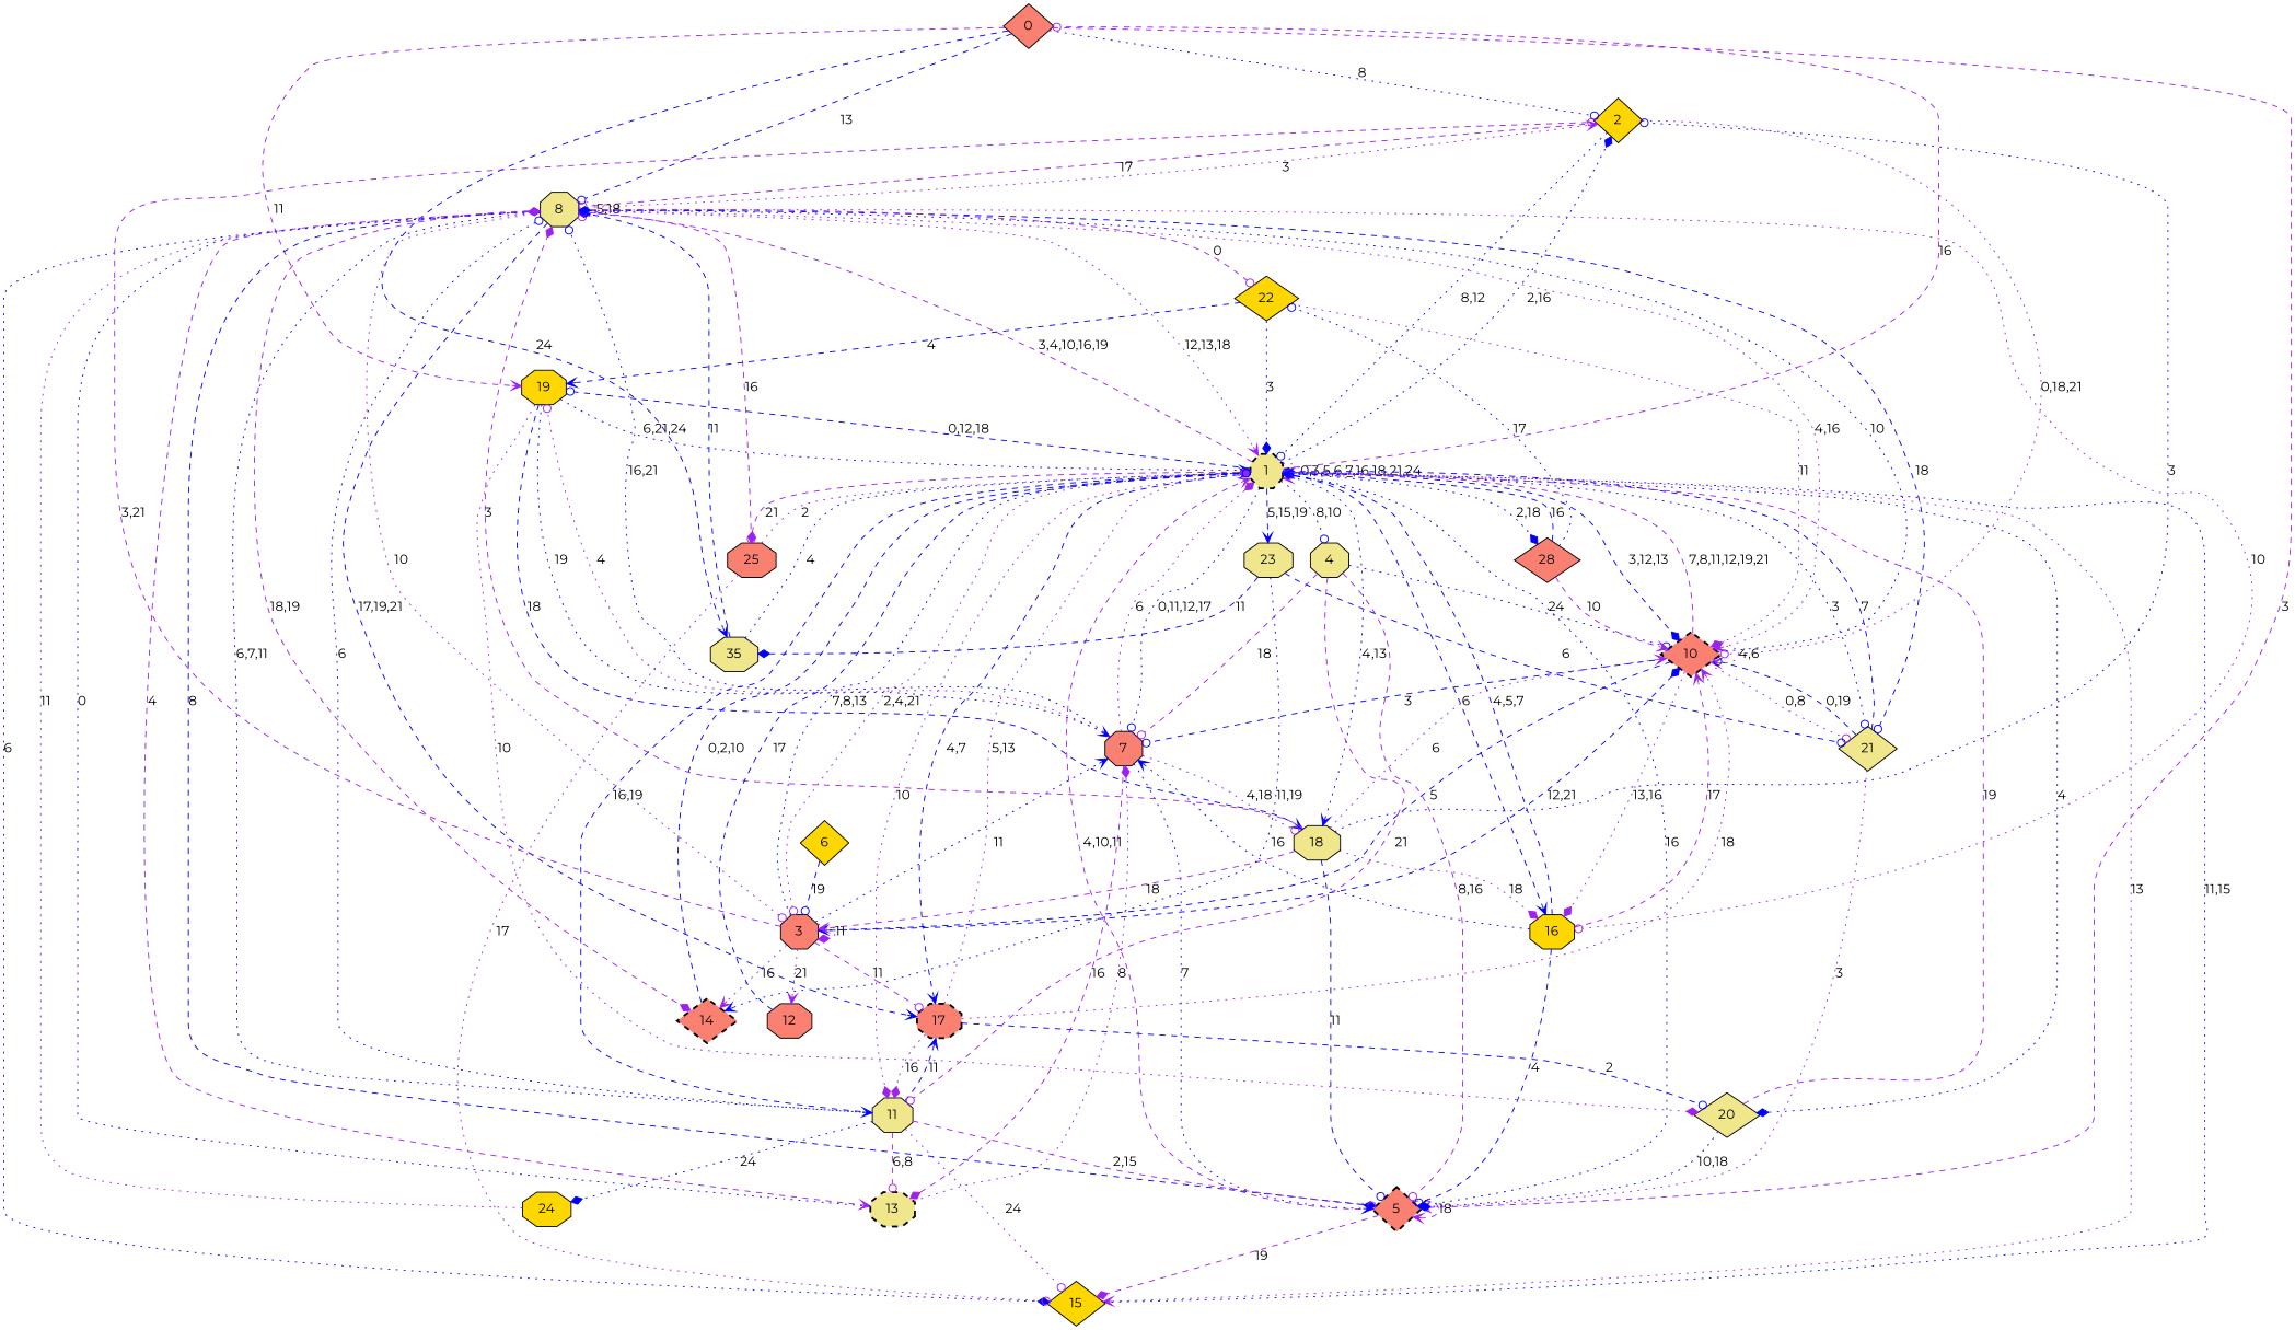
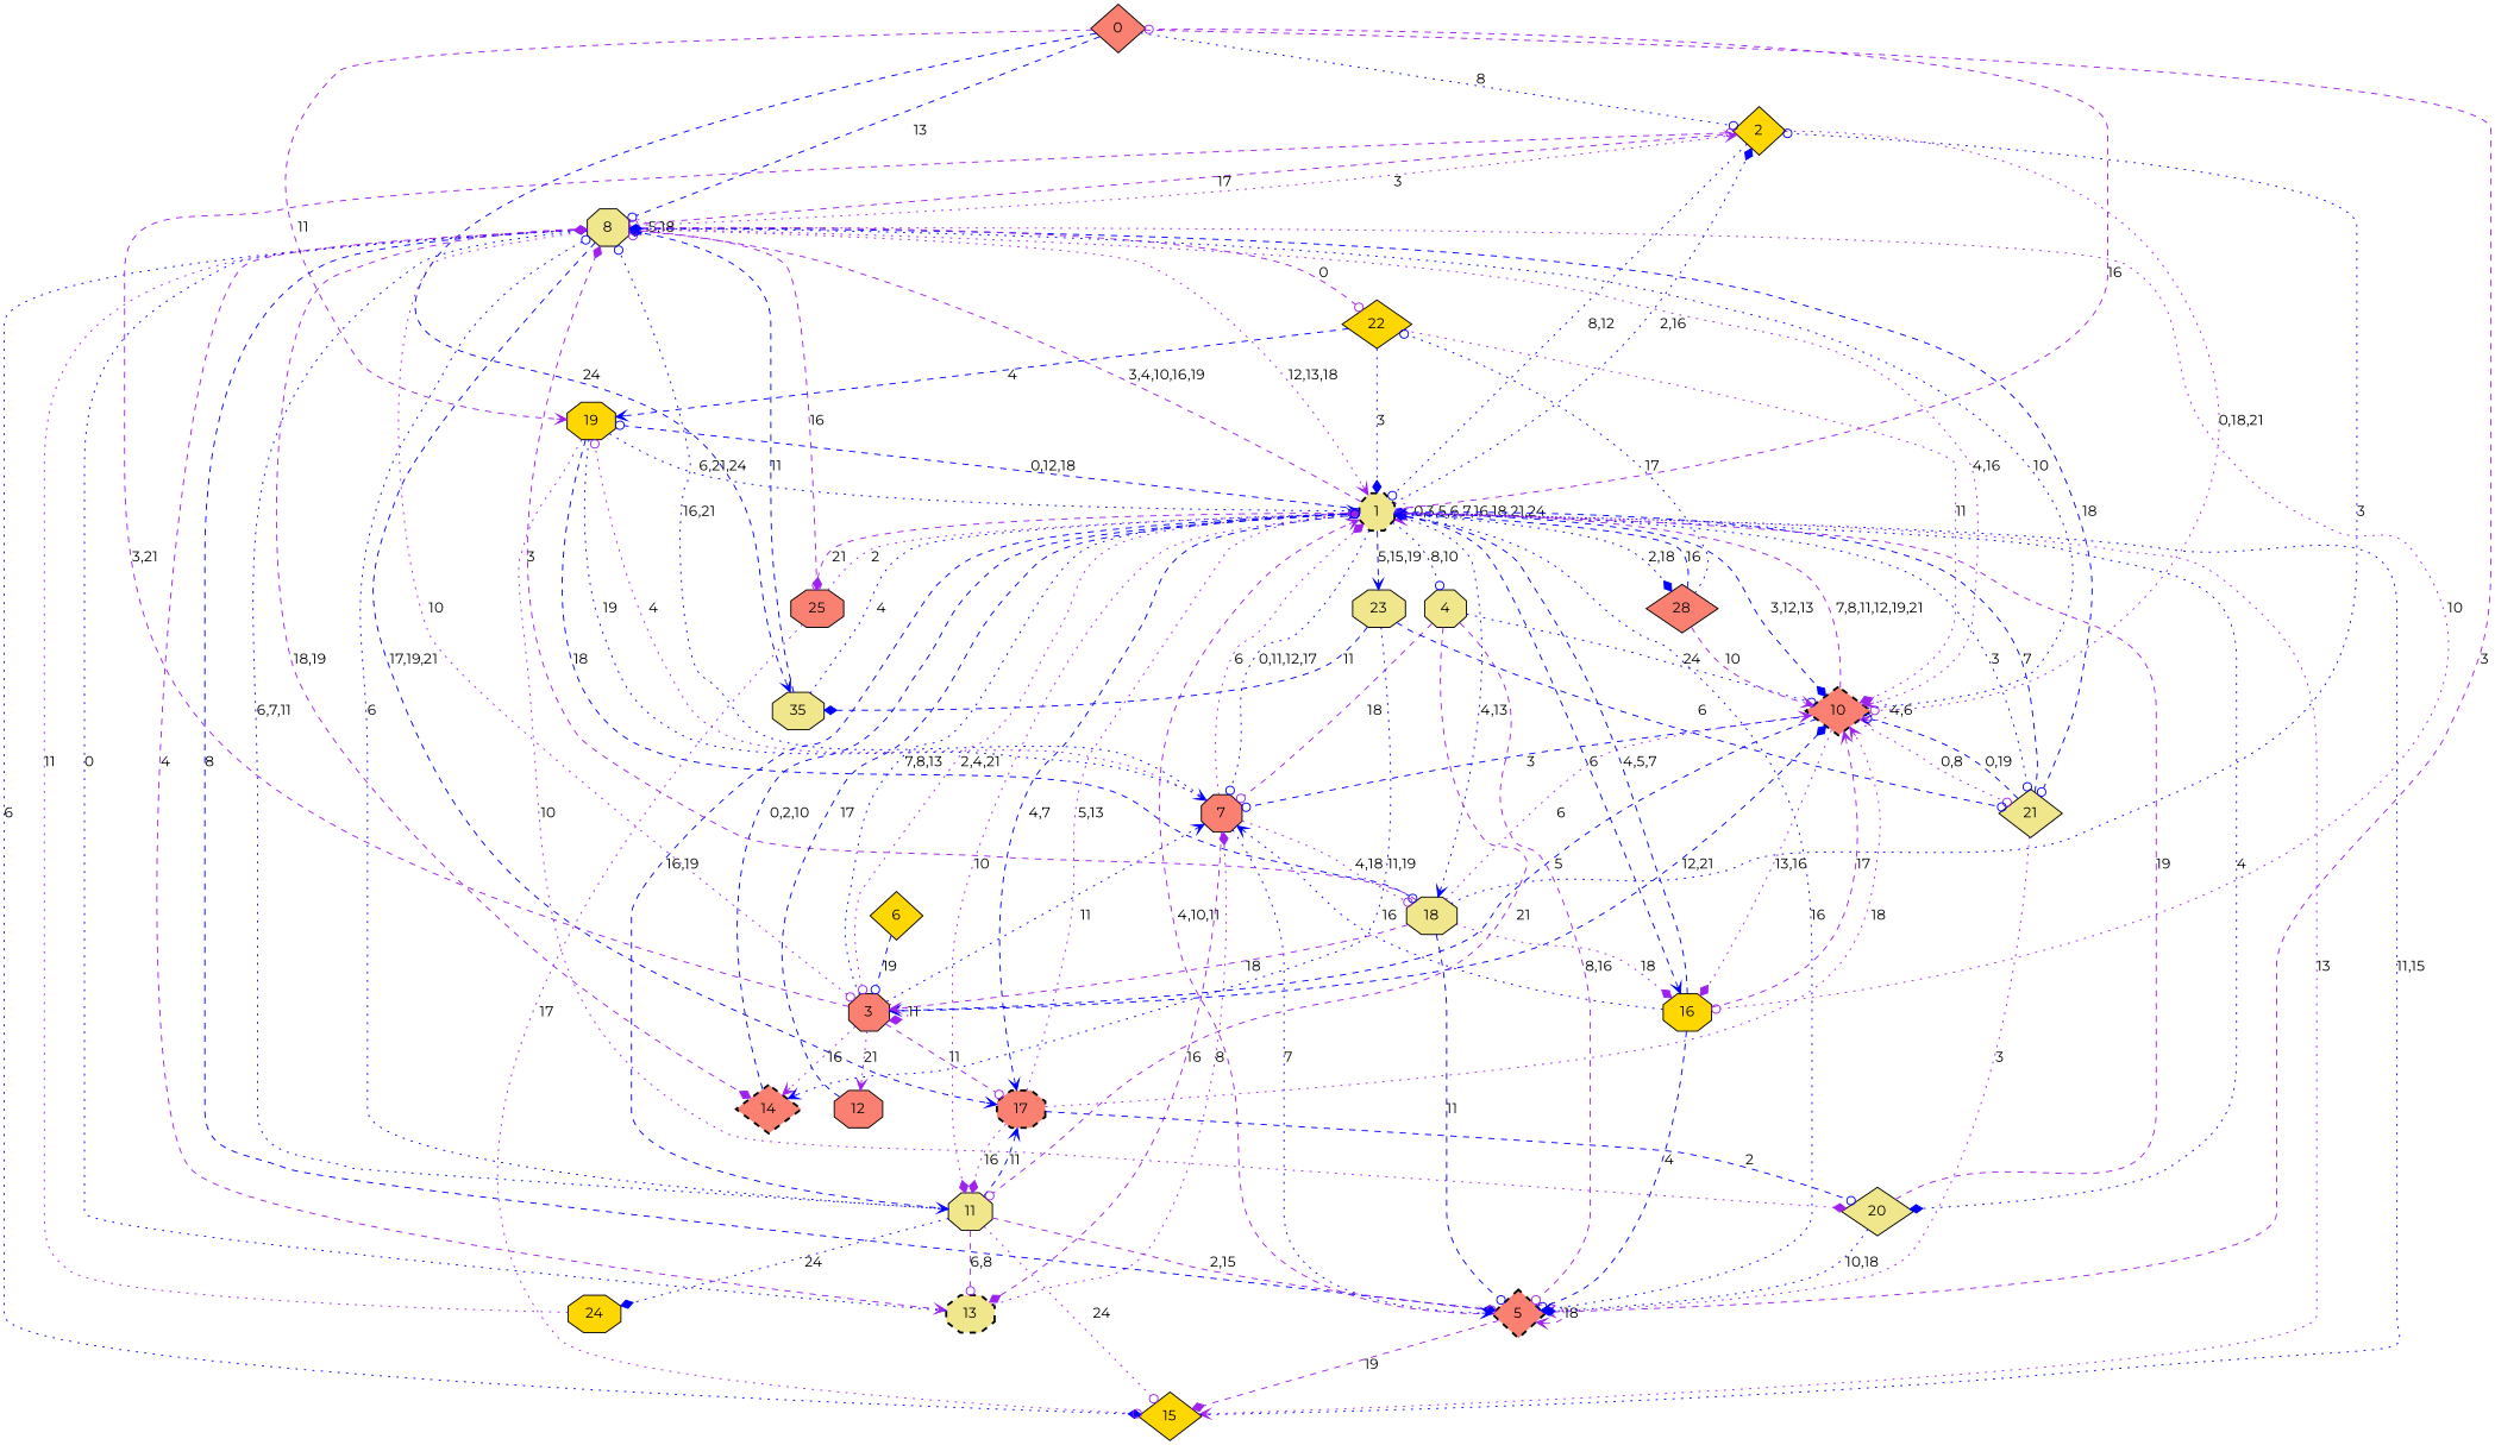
  digraph {
    fontname=Montserrat
    rankdir=TB
    node [fillcolor=salmon fontname=Montserrat shape=octagon style=filled]
    edge [arrowhead=odot color=blue fontname=Montserrat style=dotted]
    n1 [height=0.1 label=0 shape=diamond width=0.1]
    n2 [fillcolor=gold height=0.1 label=2 shape=diamond width=0.1]
    n3 [height=0.1 label=5 shape=diamond style="bold,dashed,filled" width=0.1]
    n4 [fillcolor=khaki height=0.1 label=8 width=0.1]
    n5 [fillcolor=gold height=0.1 label=19 width=0.1]
    n6 [fillcolor=khaki height=0.1 label=35 width=0.1]
    n7 [fillcolor=khaki height=0.1 label=1 style="filled,bold,dashed" width=0.1]
    n8 [height=0.1 label=10 shape=diamond style="bold,dashed,filled" width=0.1]
    n9 [fillcolor=gold height=0.1 label=15 shape=diamond width=0.1]
    n10 [height=0.1 label=3 width=0.1]
    n11 [fillcolor=khaki height=0.1 label=11 width=0.1]
    n12 [fillcolor=gold height=0.1 label=16 width=0.1]
    n13 [height=0.1 label=17 style="bold,dashed,filled" width=0.1]
    n14 [fillcolor=khaki height=0.1 label=21 shape=diamond width=0.1]
    n15 [height=0.1 label=25 width=0.1]
    n16 [height=0.1 label=14 shape=diamond style="bold,dashed,filled" width=0.1]
    n17 [fillcolor=khaki height=0.1 label=13 style="bold,dashed,filled" width=0.1]
    n18 [fillcolor=gold height=0.1 label=22 shape=diamond width=0.1]
    n19 [height=0.1 label=7 width=0.1]
    n20 [fillcolor=khaki height=0.1 label=18 width=0.1]
    n21 [fillcolor=khaki height=0.1 label=20 shape=diamond width=0.1]
    n22 [fillcolor=khaki height=0.1 label=4 width=0.1]
    n23 [fillcolor=khaki height=0.1 label=23 width=0.1]
    n24 [height=0.1 label=28 shape=diamond width=0.1]
    n25 [height=0.1 label=12 width=0.1]
    n26 [fillcolor=gold height=0.1 label=24 width=0.1]
    n27 [fillcolor=gold height=0.1 label=6 shape=diamond width=0.1]
    n1 -> n2 [label=8]
    n1 -> n3 [arrowhead=vee color=purple label=3 style=dashed]
    n1 -> n4 [label=13 style=dashed]
    n1 -> n5 [arrowhead=vee color=purple label=11 style=dashed]
    n1 -> n6 [arrowhead=vee label=24 style=dashed]
    n2 -> n4 [color=purple label=17 style=dashed]
    n2 -> n7 [label="8,12"]
    n2 -> n8 [color=purple label="0,18,21"]
    n3 -> n3 [arrowhead=vee color=purple label=18 style=dashed]
    n3 -> n7 [arrowhead=vee color=purple label="4,10,11" style=dashed]
    n3 -> n9 [arrowhead=diamond color=purple label=19 style=dashed]
    n4 -> n2 [arrowhead=vee color=purple label=3]
    n4 -> n3 [arrowhead=diamond label=8 style=dashed]
    n4 -> n4 [color=purple label="5,18"]
    n4 -> n7 [arrowhead=vee color=purple label="12,13,18"]
    n4 -> n8 [arrowhead=vee color=purple label="4,16"]
    n4 -> n9 [arrowhead=diamond label=6]
    n4 -> n10 [color=purple label=10]
    n4 -> n11 [arrowhead=vee label="6,7,11"]
    n4 -> n12 [color=purple label=10]
    n4 -> n13 [arrowhead=vee label="17,19,21" style=dashed]
    n4 -> n14 [label=18 style=dashed]
    n4 -> n15 [color=purple label=16 style=dashed]
    n4 -> n16 [arrowhead=diamond color=purple label="18,19" style=dashed]
    n4 -> n17 [arrowhead=vee color=purple label=4 style=dashed]
    n4 -> n18 [color=purple label=0 style=dashed]
    n5 -> n7 [arrowhead=vee label="6,21,24"]
    n5 -> n19 [arrowhead=vee label=19]
-   n5 -> n20 [arrowhead=vee label=18 style=dashed]
+   n5 -> n20 [label=18 style=dashed]
    n5 -> n21 [arrowhead=diamond color=purple label=10]
    n6 -> n4 [arrowhead=diamond label=11 style=dashed]
    n6 -> n7 [label=4]
    n7 -> n1 [color=purple label=16 style=dashed]
    n7 -> n2 [arrowhead=diamond label="2,16"]
    n7 -> n3 [arrowhead=vee label=16]
    n7 -> n4 [color=purple label="3,4,10,16,19" style=dashed]
    n7 -> n5 [label="0,12,18" style=dashed]
    n7 -> n7 [arrowhead=vee color=purple label="0,3,5,6,7,16,18,21,24"]
    n7 -> n8 [arrowhead=diamond label="3,12,13" style=dashed]
    n7 -> n9 [arrowhead=vee color=purple label=13]
    n7 -> n10 [color=purple label="2,4,21"]
    n7 -> n11 [arrowhead=diamond color=purple label=10]
    n7 -> n12 [arrowhead=vee label=6 style=dashed]
    n7 -> n13 [arrowhead=vee label="4,7" style=dashed]
    n7 -> n14 [label=3]
    n7 -> n15 [arrowhead=diamond color=purple label=21 style=dashed]
    n7 -> n19 [label="0,11,12,17"]
    n7 -> n20 [arrowhead=vee label="4,13"]
    n7 -> n21 [arrowhead=diamond label=4]
    n7 -> n22 [label="8,10"]
    n7 -> n23 [arrowhead=vee label="5,15,19" style=dashed]
    n7 -> n24 [arrowhead=diamond label="2,18"]
    n8 -> n4 [arrowhead=diamond label=10]
    n8 -> n7 [arrowhead=vee color=purple label="7,8,11,12,19,21" style=dashed]
    n8 -> n8 [arrowhead=vee color=purple label="4,6"]
    n8 -> n10 [arrowhead=vee label=5 style=dashed]
    n8 -> n12 [arrowhead=diamond color=purple label="13,16"]
    n8 -> n14 [color=purple label="0,8"]
    n8 -> n19 [label=3 style=dashed]
    n9 -> n7 [label="11,15"]
    n10 -> n2 [color=purple label="3,21" style=dashed]
    n10 -> n7 [arrowhead=diamond label="7,8,13"]
    n10 -> n8 [arrowhead=diamond label="12,21" style=dashed]
    n10 -> n10 [arrowhead=diamond color=purple label=11]
    n10 -> n13 [color=purple label=11 style=dashed]
    n10 -> n16 [arrowhead=vee color=purple label=16]
    n10 -> n19 [arrowhead=vee label=11]
    n10 -> n25 [arrowhead=vee color=purple label=21]
    n11 -> n3 [color=purple label="2,15" style=dashed]
    n11 -> n4 [label=6]
    n11 -> n7 [arrowhead=vee label="16,19" style=dashed]
    n11 -> n9 [color=purple label=24]
    n11 -> n13 [arrowhead=vee label=11 style=dashed]
    n11 -> n17 [color=purple label="6,8" style=dashed]
    n11 -> n26 [arrowhead=diamond label=24]
    n12 -> n3 [label=4 style=dashed]
    n12 -> n7 [arrowhead=diamond label="4,5,7" style=dashed]
    n12 -> n8 [arrowhead=vee color=purple label=17 style=dashed]
    n12 -> n19 [arrowhead=vee label=16]
    n13 -> n7 [color=purple label="5,13"]
    n13 -> n8 [arrowhead=vee color=purple label=18]
    n13 -> n11 [arrowhead=diamond color=purple label=16]
    n13 -> n21 [label=2 style=dashed]
    n14 -> n3 [arrowhead=vee color=purple label=3]
    n14 -> n7 [arrowhead=diamond label=7 style=dashed]
    n14 -> n8 [label="0,19" style=dashed]
    n15 -> n7 [arrowhead=diamond color=purple label=2]
    n15 -> n9 [color=purple label=17]
    n16 -> n7 [label="0,2,10" style=dashed]
    n17 -> n4 [arrowhead=diamond label=0]
    n17 -> n19 [arrowhead=diamond color=purple label=8]
    n18 -> n5 [arrowhead=vee label=4 style=dashed]
    n18 -> n7 [arrowhead=diamond label=3]
    n18 -> n8 [arrowhead=diamond color=purple label=11]
    n19 -> n3 [arrowhead=vee label=7]
    n19 -> n4 [label="16,21"]
    n19 -> n5 [color=purple label=4]
    n19 -> n7 [arrowhead=diamond color=purple label=6]
    n19 -> n17 [arrowhead=diamond color=purple label=16 style=dashed]
    n19 -> n20 [color=purple label="4,18"]
    n20 -> n2 [label=3]
    n20 -> n3 [label=11 style=dashed]
    n20 -> n4 [arrowhead=diamond color=purple label=3 style=dashed]
    n20 -> n8 [arrowhead=vee color=purple label=6]
    n20 -> n10 [arrowhead=vee color=purple label=18 style=dashed]
    n20 -> n12 [arrowhead=diamond color=purple label=18]
    n21 -> n3 [arrowhead=diamond label="10,18"]
    n21 -> n7 [arrowhead=vee color=purple label=19 style=dashed]
    n22 -> n3 [color=purple label="8,16" style=dashed]
    n22 -> n8 [label=24]
    n22 -> n11 [color=purple label=21 style=dashed]
    n22 -> n19 [color=purple label=18 style=dashed]
    n23 -> n6 [arrowhead=diamond label=11 style=dashed]
    n23 -> n14 [label=6 style=dashed]
    n23 -> n16 [arrowhead=vee label="11,19"]
    n24 -> n7 [arrowhead=vee label=16 style=dashed]
    n24 -> n8 [arrowhead=vee color=purple label=10 style=dashed]
    n24 -> n18 [label=17]
    n25 -> n7 [label=17 style=dashed]
    n26 -> n4 [arrowhead=diamond color=purple label=11]
    n27 -> n10 [label=19 style=dashed]
  }
